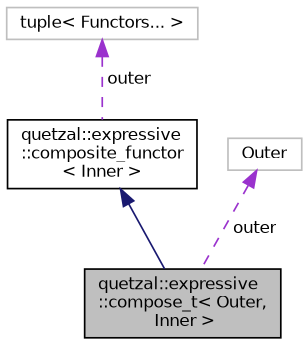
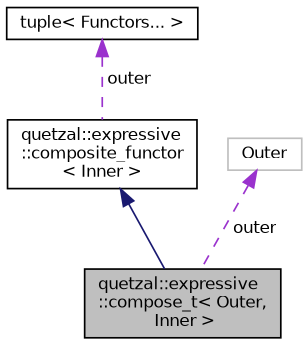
  digraph {
    node [color=black fillcolor=white fontname=Helvetica fontsize=10 shape=record style=filled]
    edge [color=darkorchid3 dir=back fontname=Helvetica fontsize=10 labelfontname=Helvetica labelfontsize=10 style=dashed]
    n1 [fillcolor=grey75 fontcolor=black height=0.2 label="quetzal::expressive\l::compose_t\< Outer,\l Inner \>" width=0.4]
    n2 [height=0.2 label="quetzal::expressive\l::composite_functor\l\< Inner \>" width=0.4]
-   n3 [color=grey75 height=0.2 label="tuple\< Functors... \>" width=0.4]
+   n3 [height=0.2 label="tuple\< Functors... \>" width=0.4]
    n4 [color=grey75 height=0.2 label=Outer width=0.4]
    n2 -> n1 [color=midnightblue style=solid]
    n3 -> n2 [label=" outer"]
    n4 -> n1 [label=" outer"]
  }
